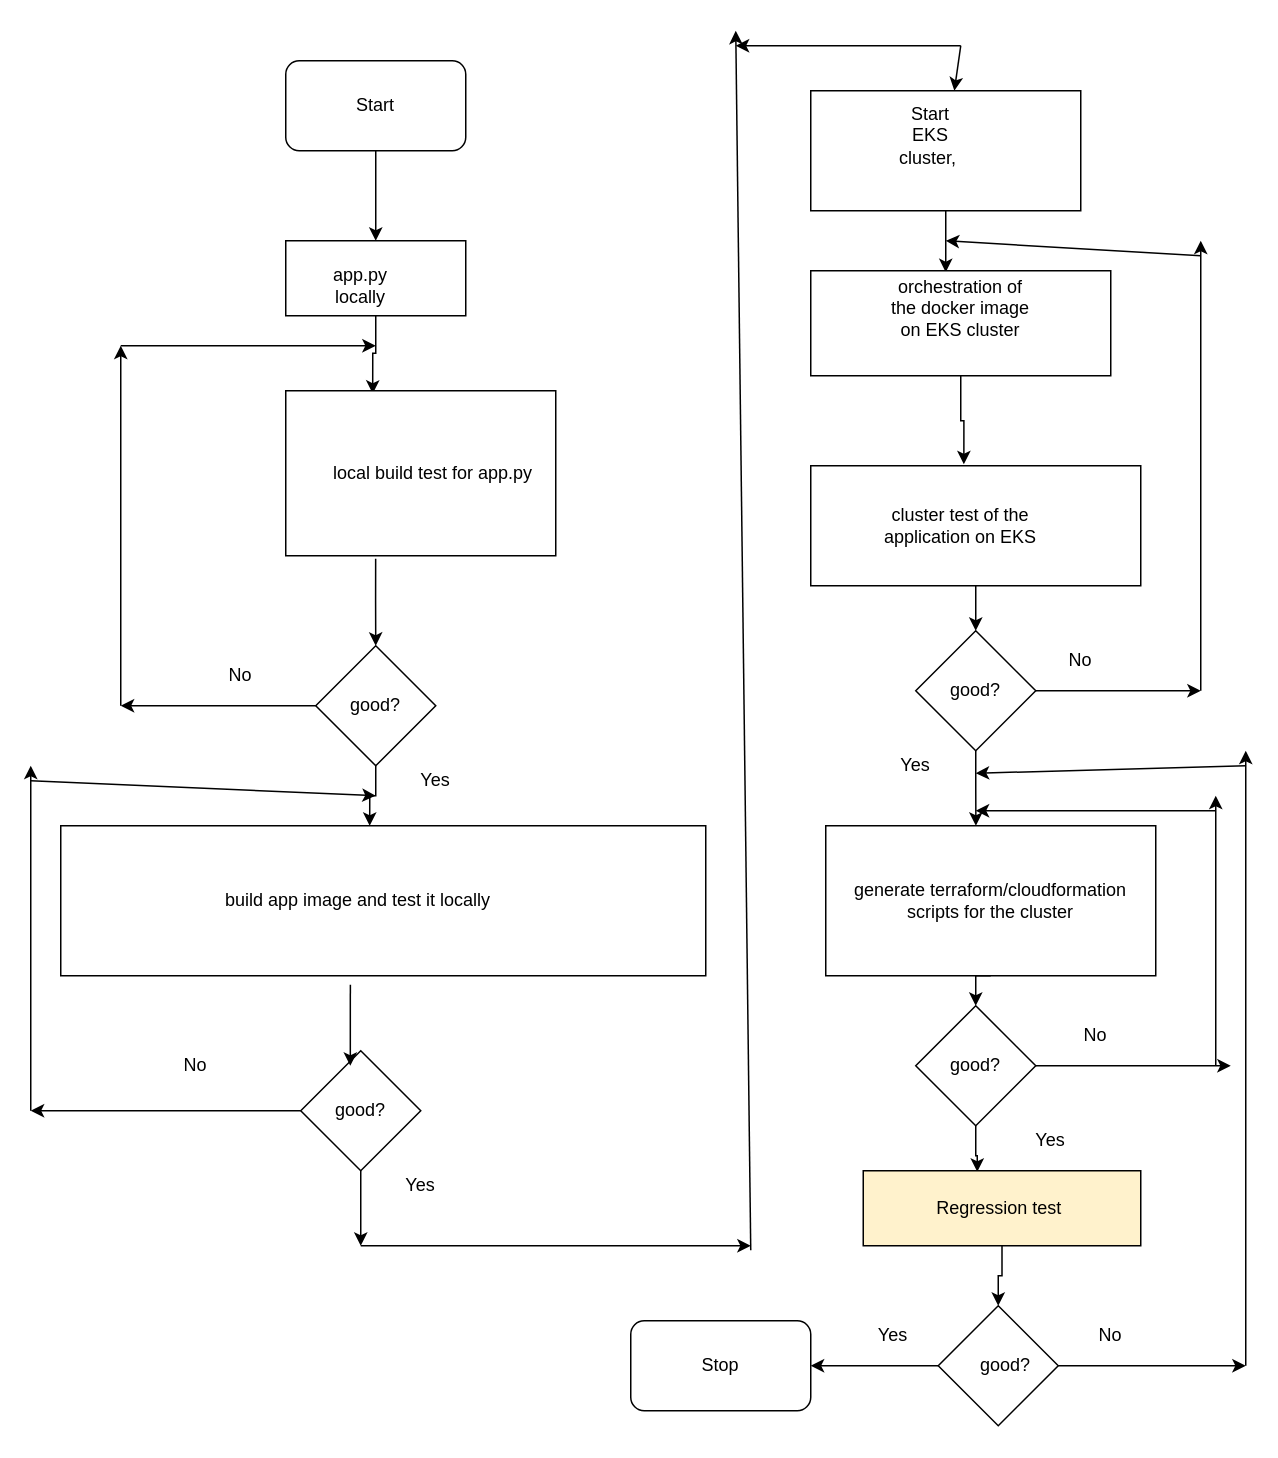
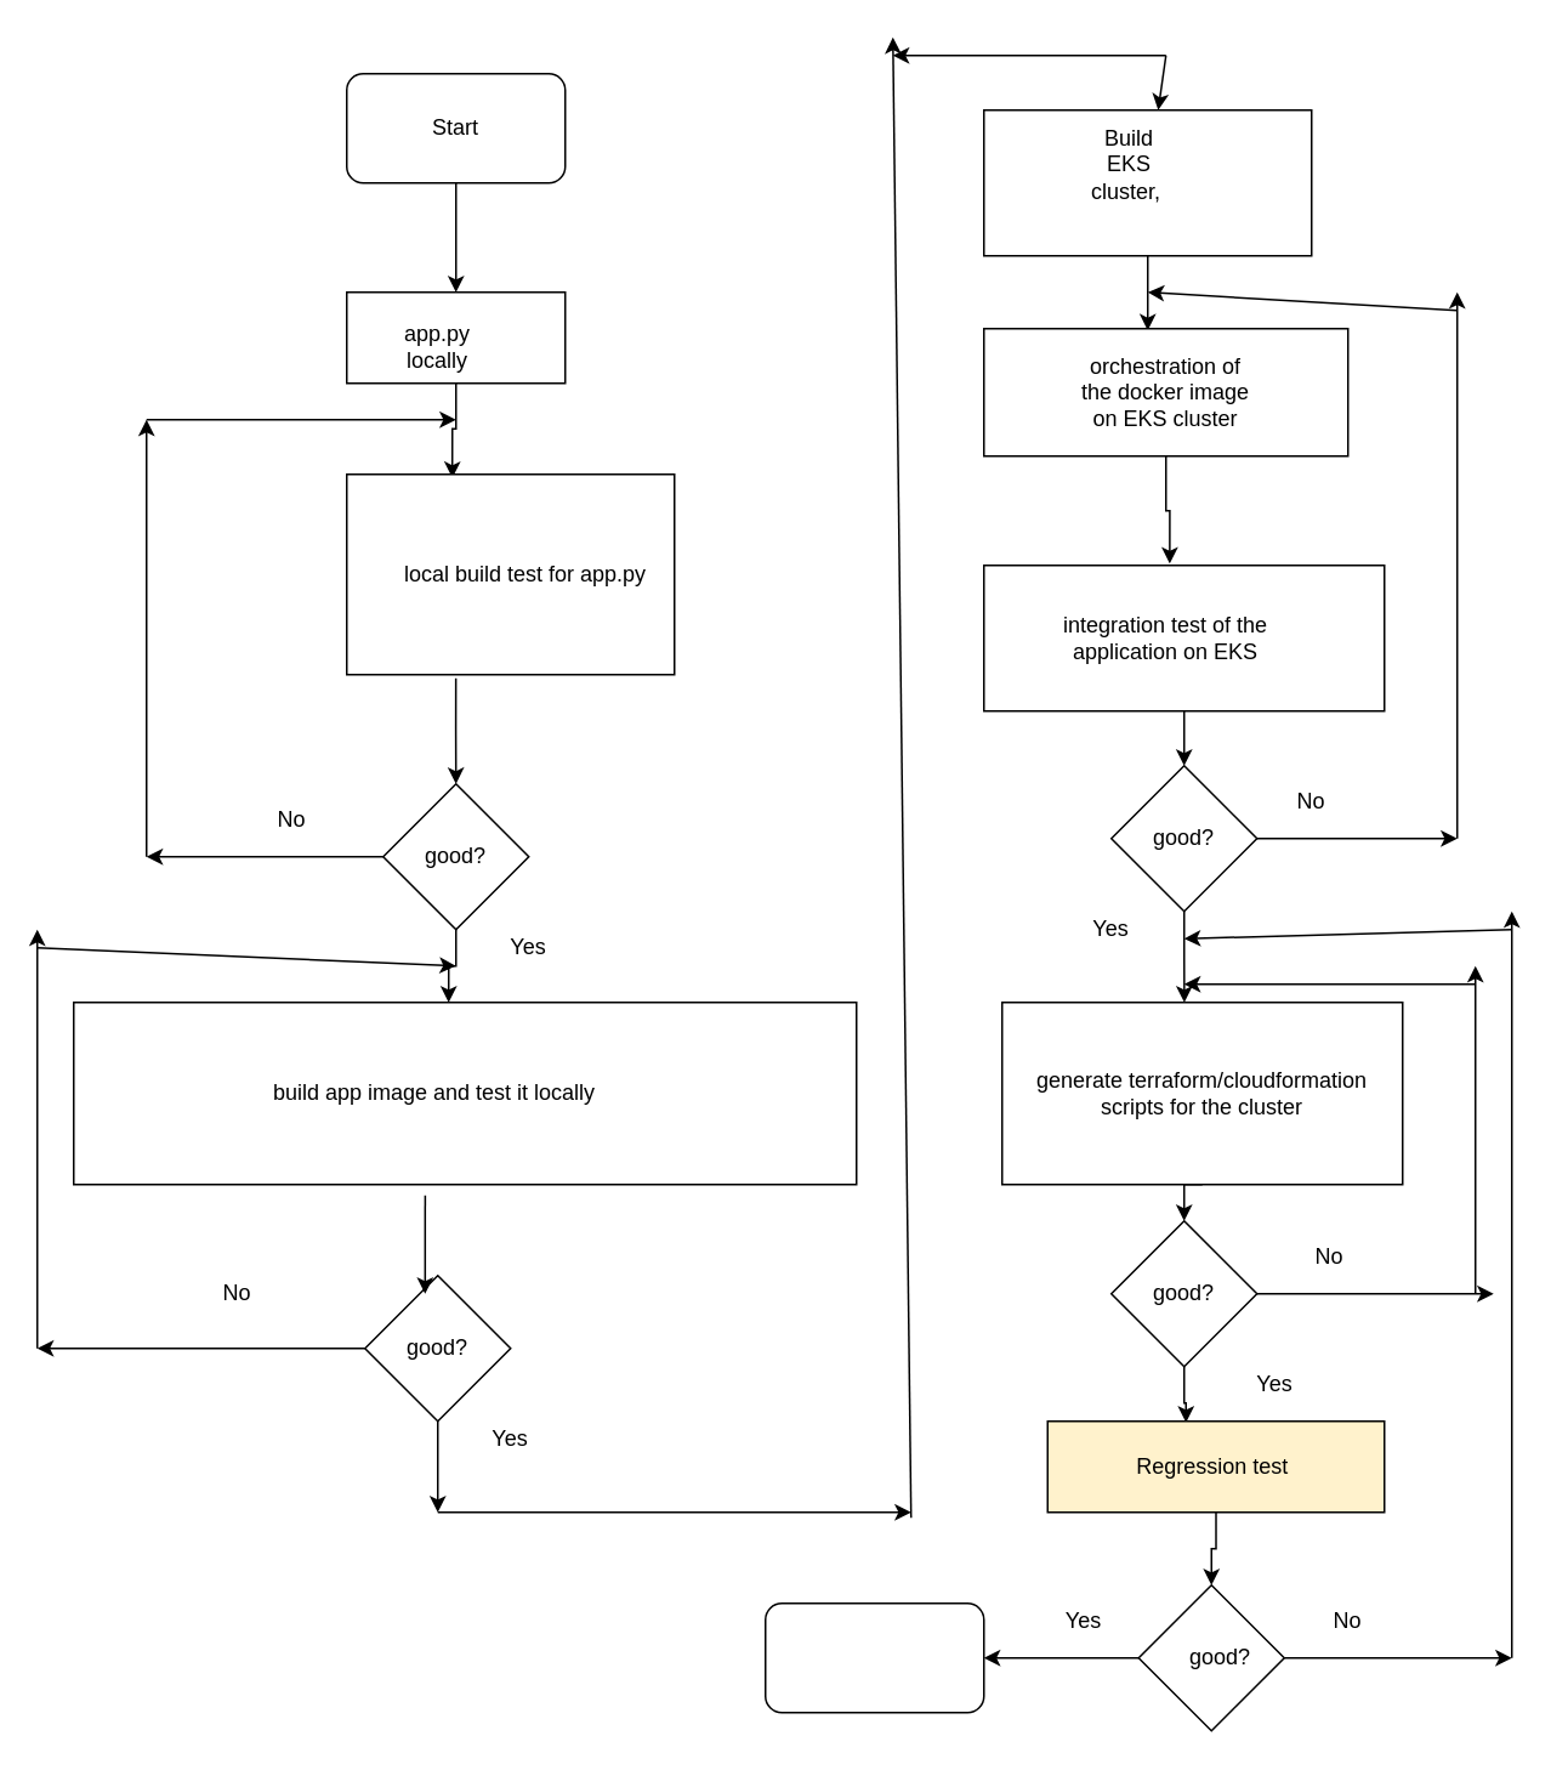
  <mxCell id="0" />
  <mxCell id="1" parent="0" />
  <mxCell id="2" style="edgeStyle=orthogonalEdgeStyle;rounded=0;orthogonalLoop=1;jettySize=auto;html=1;" edge="1" parent="1" source="3" target="5"><mxGeometry relative="1" as="geometry" /></mxCell>
  <mxCell id="3" value="" style="rounded=1;whiteSpace=wrap;html=1;" vertex="1" parent="1"><mxGeometry x="190" y="40" width="120" height="60" as="geometry" /></mxCell>
  <mxCell id="4" style="edgeStyle=orthogonalEdgeStyle;rounded=0;orthogonalLoop=1;jettySize=auto;html=1;exitX=0.5;exitY=1;exitDx=0;exitDy=0;entryX=0.322;entryY=0.018;entryDx=0;entryDy=0;entryPerimeter=0;" edge="1" parent="1" source="5" target="9"><mxGeometry relative="1" as="geometry" /></mxCell>
  <mxCell id="5" value="" style="rounded=0;whiteSpace=wrap;html=1;" vertex="1" parent="1"><mxGeometry x="190" y="160" width="120" height="50" as="geometry" /></mxCell>
  <mxCell id="6" value="app.py locally" style="text;html=1;strokeColor=none;fillColor=none;align=center;verticalAlign=middle;whiteSpace=wrap;rounded=0;" vertex="1" parent="1"><mxGeometry x="220" y="180" width="40" height="20" as="geometry" /></mxCell>
  <mxCell id="7" value="Start" style="text;html=1;strokeColor=none;fillColor=none;align=center;verticalAlign=middle;whiteSpace=wrap;rounded=0;" vertex="1" parent="1"><mxGeometry x="230" y="60" width="40" height="20" as="geometry" /></mxCell>
  <mxCell id="8" style="edgeStyle=orthogonalEdgeStyle;rounded=0;orthogonalLoop=1;jettySize=auto;html=1;exitX=0.333;exitY=1.018;exitDx=0;exitDy=0;exitPerimeter=0;" edge="1" parent="1" source="9" target="12"><mxGeometry relative="1" as="geometry" /></mxCell>
  <mxCell id="9" value="" style="rounded=0;whiteSpace=wrap;html=1;" vertex="1" parent="1"><mxGeometry x="190" y="260" width="180" height="110" as="geometry" /></mxCell>
  <mxCell id="10" value="local build test for app.py&amp;nbsp;" style="text;html=1;strokeColor=none;fillColor=none;align=center;verticalAlign=middle;whiteSpace=wrap;rounded=0;" vertex="1" parent="1"><mxGeometry x="210" y="290" width="160" height="50" as="geometry" /></mxCell>
  <mxCell id="11" style="edgeStyle=orthogonalEdgeStyle;rounded=0;orthogonalLoop=1;jettySize=auto;html=1;exitX=0.5;exitY=1;exitDx=0;exitDy=0;entryX=0.479;entryY=0;entryDx=0;entryDy=0;entryPerimeter=0;" edge="1" parent="1" source="12" target="19"><mxGeometry relative="1" as="geometry"><mxPoint x="250" y="540" as="targetPoint" /></mxGeometry></mxCell>
  <mxCell id="12" value="" style="rhombus;whiteSpace=wrap;html=1;" vertex="1" parent="1"><mxGeometry x="210" y="430" width="80" height="80" as="geometry" /></mxCell>
  <mxCell id="13" value="good?" style="text;html=1;strokeColor=none;fillColor=none;align=center;verticalAlign=middle;whiteSpace=wrap;rounded=0;" vertex="1" parent="1"><mxGeometry x="230" y="460" width="40" height="20" as="geometry" /></mxCell>
  <mxCell id="14" value="" style="endArrow=classic;html=1;exitX=0;exitY=0.5;exitDx=0;exitDy=0;" edge="1" parent="1" source="12"><mxGeometry width="50" height="50" relative="1" as="geometry"><mxPoint x="400" y="380" as="sourcePoint" /><mxPoint x="80" y="470" as="targetPoint" /></mxGeometry></mxCell>
  <mxCell id="15" value="" style="endArrow=classic;html=1;" edge="1" parent="1"><mxGeometry width="50" height="50" relative="1" as="geometry"><mxPoint x="80" y="470" as="sourcePoint" /><mxPoint x="80" y="230" as="targetPoint" /></mxGeometry></mxCell>
  <mxCell id="16" value="" style="endArrow=classic;html=1;" edge="1" parent="1"><mxGeometry width="50" height="50" relative="1" as="geometry"><mxPoint x="80" y="230" as="sourcePoint" /><mxPoint x="250" y="230" as="targetPoint" /></mxGeometry></mxCell>
  <mxCell id="17" value="No" style="text;html=1;strokeColor=none;fillColor=none;align=center;verticalAlign=middle;whiteSpace=wrap;rounded=0;" vertex="1" parent="1"><mxGeometry x="140" y="440" width="40" height="20" as="geometry" /></mxCell>
  <mxCell id="18" value="Yes" style="text;html=1;strokeColor=none;fillColor=none;align=center;verticalAlign=middle;whiteSpace=wrap;rounded=0;" vertex="1" parent="1"><mxGeometry x="270" y="510" width="40" height="20" as="geometry" /></mxCell>
  <mxCell id="19" value="" style="rounded=0;whiteSpace=wrap;html=1;" vertex="1" parent="1"><mxGeometry x="40" y="550" width="430" height="100" as="geometry" /></mxCell>
  <mxCell id="20" value="build app image and test it locally&amp;nbsp;" style="text;html=1;strokeColor=none;fillColor=none;align=center;verticalAlign=middle;whiteSpace=wrap;rounded=0;" vertex="1" parent="1"><mxGeometry x="110" y="570" width="260" height="60" as="geometry" /></mxCell>
  <mxCell id="21" value="" style="rhombus;whiteSpace=wrap;html=1;" vertex="1" parent="1"><mxGeometry x="200" y="700" width="80" height="80" as="geometry" /></mxCell>
  <mxCell id="22" value="good?" style="text;html=1;strokeColor=none;fillColor=none;align=center;verticalAlign=middle;whiteSpace=wrap;rounded=0;" vertex="1" parent="1"><mxGeometry x="220" y="730" width="40" height="20" as="geometry" /></mxCell>
  <mxCell id="23" value="" style="endArrow=classic;html=1;entryX=0.413;entryY=0.125;entryDx=0;entryDy=0;entryPerimeter=0;exitX=0.449;exitY=1.06;exitDx=0;exitDy=0;exitPerimeter=0;" edge="1" parent="1" source="19" target="21"><mxGeometry width="50" height="50" relative="1" as="geometry"><mxPoint x="250" y="660" as="sourcePoint" /><mxPoint x="450" y="540" as="targetPoint" /></mxGeometry></mxCell>
  <mxCell id="24" value="" style="endArrow=classic;html=1;exitX=0;exitY=0.5;exitDx=0;exitDy=0;" edge="1" parent="1" source="21"><mxGeometry width="50" height="50" relative="1" as="geometry"><mxPoint x="400" y="590" as="sourcePoint" /><mxPoint x="20" y="740" as="targetPoint" /></mxGeometry></mxCell>
  <mxCell id="25" value="" style="endArrow=classic;html=1;" edge="1" parent="1"><mxGeometry width="50" height="50" relative="1" as="geometry"><mxPoint x="20" y="740" as="sourcePoint" /><mxPoint x="20" y="510" as="targetPoint" /></mxGeometry></mxCell>
  <mxCell id="26" value="" style="endArrow=classic;html=1;" edge="1" parent="1"><mxGeometry width="50" height="50" relative="1" as="geometry"><mxPoint x="20" y="520" as="sourcePoint" /><mxPoint x="250" y="530" as="targetPoint" /></mxGeometry></mxCell>
  <mxCell id="27" value="No" style="text;html=1;strokeColor=none;fillColor=none;align=center;verticalAlign=middle;whiteSpace=wrap;rounded=0;" vertex="1" parent="1"><mxGeometry x="110" y="700" width="40" height="20" as="geometry" /></mxCell>
  <mxCell id="28" value="Yes" style="text;html=1;strokeColor=none;fillColor=none;align=center;verticalAlign=middle;whiteSpace=wrap;rounded=0;" vertex="1" parent="1"><mxGeometry x="260" y="780" width="40" height="20" as="geometry" /></mxCell>
  <mxCell id="29" style="edgeStyle=orthogonalEdgeStyle;rounded=0;orthogonalLoop=1;jettySize=auto;html=1;entryX=0.45;entryY=0.014;entryDx=0;entryDy=0;entryPerimeter=0;" edge="1" parent="1" source="30" target="38"><mxGeometry relative="1" as="geometry" /></mxCell>
  <mxCell id="30" value="" style="rounded=0;whiteSpace=wrap;html=1;" vertex="1" parent="1"><mxGeometry x="540" y="60" width="180" height="80" as="geometry" /></mxCell>
- <mxCell id="31" value="Start EKS cluster,&amp;nbsp;" style="text;html=1;strokeColor=none;fillColor=none;align=center;verticalAlign=middle;whiteSpace=wrap;rounded=0;" vertex="1" parent="1"><mxGeometry x="600" y="80" width="40" height="20" as="geometry" /></mxCell>
+ <mxCell id="31" value="Build EKS cluster,&amp;nbsp;" style="text;html=1;strokeColor=none;fillColor=none;align=center;verticalAlign=middle;whiteSpace=wrap;rounded=0;" vertex="1" parent="1"><mxGeometry x="600" y="80" width="40" height="20" as="geometry" /></mxCell>
  <mxCell id="32" value="" style="endArrow=classic;html=1;exitX=0.5;exitY=1;exitDx=0;exitDy=0;" edge="1" parent="1" source="21"><mxGeometry width="50" height="50" relative="1" as="geometry"><mxPoint x="400" y="590" as="sourcePoint" /><mxPoint x="240" y="830" as="targetPoint" /></mxGeometry></mxCell>
  <mxCell id="33" value="" style="endArrow=classic;html=1;" edge="1" parent="1"><mxGeometry width="50" height="50" relative="1" as="geometry"><mxPoint x="240" y="830" as="sourcePoint" /><mxPoint x="500" y="830" as="targetPoint" /></mxGeometry></mxCell>
  <mxCell id="34" value="" style="endArrow=classic;html=1;" edge="1" parent="1"><mxGeometry width="50" height="50" relative="1" as="geometry"><mxPoint x="500" y="833" as="sourcePoint" /><mxPoint x="490" y="20" as="targetPoint" /></mxGeometry></mxCell>
  <mxCell id="35" value="" style="endArrow=classic;html=1;" edge="1" parent="1"><mxGeometry width="50" height="50" relative="1" as="geometry"><mxPoint x="640" y="30" as="sourcePoint" /><mxPoint x="490" y="30" as="targetPoint" /></mxGeometry></mxCell>
  <mxCell id="36" value="" style="endArrow=classic;html=1;" edge="1" parent="1" target="30"><mxGeometry width="50" height="50" relative="1" as="geometry"><mxPoint x="640" y="30" as="sourcePoint" /><mxPoint x="450" y="260" as="targetPoint" /></mxGeometry></mxCell>
  <mxCell id="37" style="edgeStyle=orthogonalEdgeStyle;rounded=0;orthogonalLoop=1;jettySize=auto;html=1;entryX=0.464;entryY=-0.012;entryDx=0;entryDy=0;entryPerimeter=0;" edge="1" parent="1" source="38" target="41"><mxGeometry relative="1" as="geometry" /></mxCell>
  <mxCell id="38" value="" style="rounded=0;whiteSpace=wrap;html=1;" vertex="1" parent="1"><mxGeometry x="540" y="180" width="200" height="70" as="geometry" /></mxCell>
- <mxCell id="39" value="orchestration of the docker image on EKS cluster" style="text;html=1;strokeColor=none;fillColor=none;align=center;verticalAlign=middle;whiteSpace=wrap;rounded=0;" vertex="1" parent="1"><mxGeometry x="590" y="190" width="100" height="30" as="geometry" /></mxCell>
+ <mxCell id="39" value="orchestration of the docker image on EKS cluster" style="text;html=1;strokeColor=none;fillColor=none;align=center;verticalAlign=middle;whiteSpace=wrap;rounded=0;" vertex="1" parent="1"><mxGeometry x="590" y="200" width="100" height="30" as="geometry" /></mxCell>
  <mxCell id="40" style="edgeStyle=orthogonalEdgeStyle;rounded=0;orthogonalLoop=1;jettySize=auto;html=1;" edge="1" parent="1" source="41" target="44"><mxGeometry relative="1" as="geometry" /></mxCell>
  <mxCell id="41" value="" style="rounded=0;whiteSpace=wrap;html=1;" vertex="1" parent="1"><mxGeometry x="540" y="310" width="220" height="80" as="geometry" /></mxCell>
- <mxCell id="42" value="cluster test of the application on EKS" style="text;html=1;strokeColor=none;fillColor=none;align=center;verticalAlign=middle;whiteSpace=wrap;rounded=0;" vertex="1" parent="1"><mxGeometry x="575" y="320" width="130" height="60" as="geometry" /></mxCell>
+ <mxCell id="42" value="integration test of the application on EKS" style="text;html=1;strokeColor=none;fillColor=none;align=center;verticalAlign=middle;whiteSpace=wrap;rounded=0;" vertex="1" parent="1"><mxGeometry x="575" y="320" width="130" height="60" as="geometry" /></mxCell>
  <mxCell id="43" style="edgeStyle=orthogonalEdgeStyle;rounded=0;orthogonalLoop=1;jettySize=auto;html=1;entryX=0.455;entryY=0;entryDx=0;entryDy=0;entryPerimeter=0;" edge="1" parent="1" source="44" target="53"><mxGeometry relative="1" as="geometry" /></mxCell>
  <mxCell id="44" value="" style="rhombus;whiteSpace=wrap;html=1;" vertex="1" parent="1"><mxGeometry x="610" y="420" width="80" height="80" as="geometry" /></mxCell>
  <mxCell id="45" value="good?" style="text;html=1;strokeColor=none;fillColor=none;align=center;verticalAlign=middle;whiteSpace=wrap;rounded=0;" vertex="1" parent="1"><mxGeometry x="630" y="450" width="40" height="20" as="geometry" /></mxCell>
  <mxCell id="46" value="No" style="text;html=1;strokeColor=none;fillColor=none;align=center;verticalAlign=middle;whiteSpace=wrap;rounded=0;" vertex="1" parent="1"><mxGeometry x="700" y="430" width="40" height="20" as="geometry" /></mxCell>
  <mxCell id="47" value="" style="endArrow=classic;html=1;exitX=1;exitY=0.5;exitDx=0;exitDy=0;" edge="1" parent="1" source="44"><mxGeometry width="50" height="50" relative="1" as="geometry"><mxPoint x="400" y="470" as="sourcePoint" /><mxPoint x="800" y="460" as="targetPoint" /></mxGeometry></mxCell>
  <mxCell id="48" value="" style="endArrow=classic;html=1;" edge="1" parent="1"><mxGeometry width="50" height="50" relative="1" as="geometry"><mxPoint x="800" y="460" as="sourcePoint" /><mxPoint x="800" y="160" as="targetPoint" /></mxGeometry></mxCell>
  <mxCell id="49" value="" style="endArrow=classic;html=1;" edge="1" parent="1"><mxGeometry width="50" height="50" relative="1" as="geometry"><mxPoint x="800" y="170" as="sourcePoint" /><mxPoint x="630" y="160" as="targetPoint" /></mxGeometry></mxCell>
  <mxCell id="50" value="Yes" style="text;html=1;strokeColor=none;fillColor=none;align=center;verticalAlign=middle;whiteSpace=wrap;rounded=0;" vertex="1" parent="1"><mxGeometry x="590" y="500" width="40" height="20" as="geometry" /></mxCell>
  <mxCell id="51" value="" style="rounded=1;whiteSpace=wrap;html=1;" vertex="1" parent="1"><mxGeometry x="420" y="880" width="120" height="60" as="geometry" /></mxCell>
  <mxCell id="52" style="edgeStyle=orthogonalEdgeStyle;rounded=0;orthogonalLoop=1;jettySize=auto;html=1;exitX=0.5;exitY=1;exitDx=0;exitDy=0;entryX=0.5;entryY=0;entryDx=0;entryDy=0;" edge="1" parent="1" source="53" target="55"><mxGeometry relative="1" as="geometry" /></mxCell>
  <mxCell id="53" value="generate terraform/cloudformation scripts for the cluster" style="rounded=0;whiteSpace=wrap;html=1;" vertex="1" parent="1"><mxGeometry x="550" y="550" width="220" height="100" as="geometry" /></mxCell>
  <mxCell id="54" style="edgeStyle=orthogonalEdgeStyle;rounded=0;orthogonalLoop=1;jettySize=auto;html=1;entryX=0.411;entryY=0.014;entryDx=0;entryDy=0;entryPerimeter=0;" edge="1" parent="1" source="55" target="64"><mxGeometry relative="1" as="geometry" /></mxCell>
  <mxCell id="55" value="" style="rhombus;whiteSpace=wrap;html=1;" vertex="1" parent="1"><mxGeometry x="610" y="670" width="80" height="80" as="geometry" /></mxCell>
  <mxCell id="56" value="" style="endArrow=classic;html=1;exitX=1;exitY=0.5;exitDx=0;exitDy=0;" edge="1" parent="1" source="55"><mxGeometry width="50" height="50" relative="1" as="geometry"><mxPoint x="400" y="660" as="sourcePoint" /><mxPoint x="820" y="710" as="targetPoint" /></mxGeometry></mxCell>
  <mxCell id="57" value="" style="endArrow=classic;html=1;" edge="1" parent="1"><mxGeometry width="50" height="50" relative="1" as="geometry"><mxPoint x="810" y="710" as="sourcePoint" /><mxPoint x="810" y="530" as="targetPoint" /></mxGeometry></mxCell>
  <mxCell id="58" value="" style="endArrow=classic;html=1;" edge="1" parent="1"><mxGeometry width="50" height="50" relative="1" as="geometry"><mxPoint x="810" y="540" as="sourcePoint" /><mxPoint x="650" y="540" as="targetPoint" /></mxGeometry></mxCell>
  <mxCell id="59" value="No" style="text;html=1;strokeColor=none;fillColor=none;align=center;verticalAlign=middle;whiteSpace=wrap;rounded=0;" vertex="1" parent="1"><mxGeometry x="710" y="680" width="40" height="20" as="geometry" /></mxCell>
  <mxCell id="60" value="Yes" style="text;html=1;strokeColor=none;fillColor=none;align=center;verticalAlign=middle;whiteSpace=wrap;rounded=0;" vertex="1" parent="1"><mxGeometry x="680" y="750" width="40" height="20" as="geometry" /></mxCell>
  <mxCell id="61" value="good?" style="text;html=1;strokeColor=none;fillColor=none;align=center;verticalAlign=middle;whiteSpace=wrap;rounded=0;" vertex="1" parent="1"><mxGeometry x="630" y="700" width="40" height="20" as="geometry" /></mxCell>
- <mxCell id="62" value="Stop" style="text;html=1;strokeColor=none;fillColor=none;align=center;verticalAlign=middle;whiteSpace=wrap;rounded=0;" vertex="1" parent="1"><mxGeometry x="460" y="900" width="40" height="20" as="geometry" /></mxCell>
  <mxCell id="63" style="edgeStyle=orthogonalEdgeStyle;rounded=0;orthogonalLoop=1;jettySize=auto;html=1;entryX=0.5;entryY=0;entryDx=0;entryDy=0;" edge="1" parent="1" source="64" target="65"><mxGeometry relative="1" as="geometry" /></mxCell>
  <mxCell id="64" value="Regression test&amp;nbsp;" style="rounded=0;whiteSpace=wrap;html=1;fillColor=#fff2cc;" vertex="1" parent="1"><mxGeometry x="575" y="780" width="185" height="50" as="geometry" /></mxCell>
  <mxCell id="65" value="" style="rhombus;whiteSpace=wrap;html=1;" vertex="1" parent="1"><mxGeometry x="625" y="870" width="80" height="80" as="geometry" /></mxCell>
  <mxCell id="66" value="good?" style="text;html=1;strokeColor=none;fillColor=none;align=center;verticalAlign=middle;whiteSpace=wrap;rounded=0;" vertex="1" parent="1"><mxGeometry x="650" y="900" width="40" height="20" as="geometry" /></mxCell>
  <mxCell id="67" value="" style="endArrow=classic;html=1;exitX=1;exitY=0.5;exitDx=0;exitDy=0;" edge="1" parent="1" source="65"><mxGeometry width="50" height="50" relative="1" as="geometry"><mxPoint x="400" y="660" as="sourcePoint" /><mxPoint x="830" y="910" as="targetPoint" /></mxGeometry></mxCell>
  <mxCell id="68" value="" style="endArrow=classic;html=1;" edge="1" parent="1"><mxGeometry width="50" height="50" relative="1" as="geometry"><mxPoint x="830" y="910" as="sourcePoint" /><mxPoint x="830" y="500" as="targetPoint" /></mxGeometry></mxCell>
  <mxCell id="69" value="" style="endArrow=classic;html=1;" edge="1" parent="1"><mxGeometry width="50" height="50" relative="1" as="geometry"><mxPoint x="830" y="510" as="sourcePoint" /><mxPoint x="650" y="515" as="targetPoint" /></mxGeometry></mxCell>
  <mxCell id="70" value="No" style="text;html=1;strokeColor=none;fillColor=none;align=center;verticalAlign=middle;whiteSpace=wrap;rounded=0;" vertex="1" parent="1"><mxGeometry x="720" y="880" width="40" height="20" as="geometry" /></mxCell>
  <mxCell id="71" value="Yes" style="text;html=1;strokeColor=none;fillColor=none;align=center;verticalAlign=middle;whiteSpace=wrap;rounded=0;" vertex="1" parent="1"><mxGeometry x="575" y="880" width="40" height="20" as="geometry" /></mxCell>
  <mxCell id="72" value="" style="endArrow=classic;html=1;exitX=0;exitY=0.5;exitDx=0;exitDy=0;entryX=1;entryY=0.5;entryDx=0;entryDy=0;" edge="1" parent="1" source="65" target="51"><mxGeometry width="50" height="50" relative="1" as="geometry"><mxPoint x="400" y="660" as="sourcePoint" /><mxPoint x="450" y="610" as="targetPoint" /></mxGeometry></mxCell>
